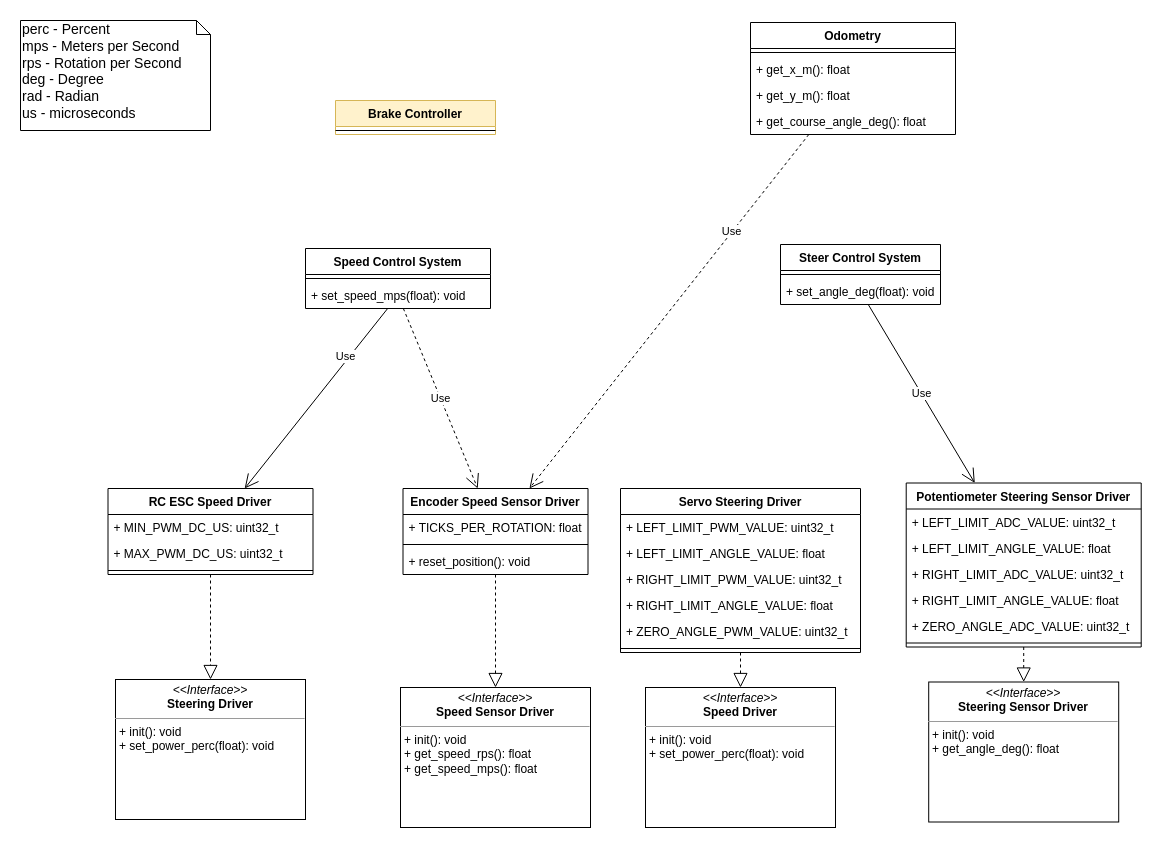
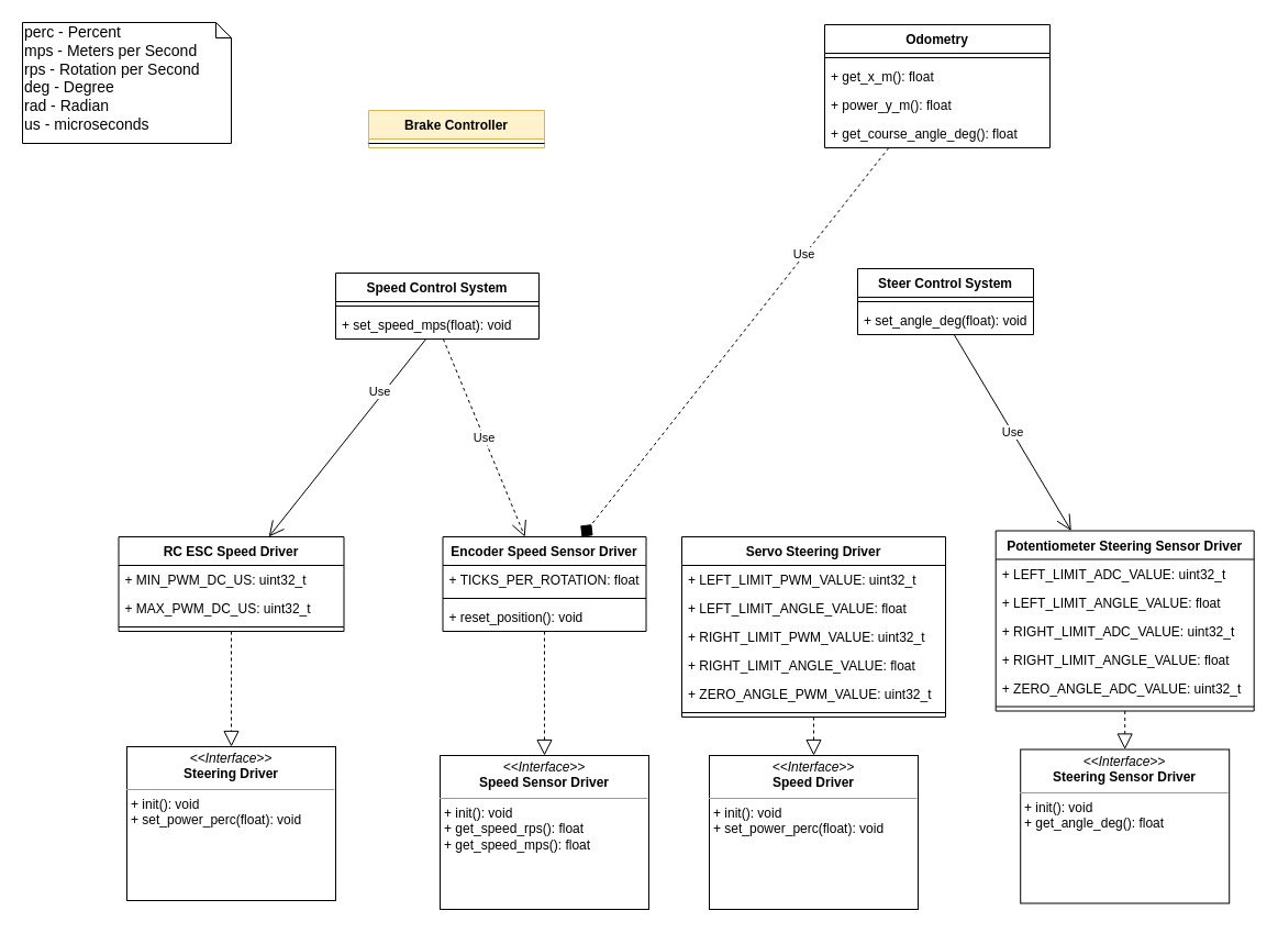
  <mxCell id="0" />
  <mxCell id="1" parent="0" />
  <mxCell id="2" value="Odometry" style="swimlane;fontStyle=1;align=center;verticalAlign=top;childLayout=stackLayout;horizontal=1;startSize=26;horizontalStack=0;resizeParent=1;resizeParentMax=0;resizeLast=0;collapsible=1;marginBottom=0;" vertex="1" parent="1"><mxGeometry x="750" y="22" width="205" height="112" as="geometry"><mxRectangle x="340" y="370" width="90" height="26" as="alternateBounds" /></mxGeometry></mxCell>
  <mxCell id="3" value="" style="line;strokeWidth=1;fillColor=none;align=left;verticalAlign=middle;spacingTop=-1;spacingLeft=3;spacingRight=3;rotatable=0;labelPosition=right;points=[];portConstraint=eastwest;" vertex="1" parent="2"><mxGeometry y="26" width="205" height="8" as="geometry" /></mxCell>
  <mxCell id="4" value="+ get_x_m(): float" style="text;strokeColor=none;fillColor=none;align=left;verticalAlign=top;spacingLeft=4;spacingRight=4;overflow=hidden;rotatable=0;points=[[0,0.5],[1,0.5]];portConstraint=eastwest;" vertex="1" parent="2"><mxGeometry y="34" width="205" height="26" as="geometry" /></mxCell>
- <mxCell id="5" value="+ get_y_m(): float" style="text;strokeColor=none;fillColor=none;align=left;verticalAlign=top;spacingLeft=4;spacingRight=4;overflow=hidden;rotatable=0;points=[[0,0.5],[1,0.5]];portConstraint=eastwest;" vertex="1" parent="2"><mxGeometry y="60" width="205" height="26" as="geometry" /></mxCell>
+ <mxCell id="5" value="+ power_y_m(): float" style="text;strokeColor=none;fillColor=none;align=left;verticalAlign=top;spacingLeft=4;spacingRight=4;overflow=hidden;rotatable=0;points=[[0,0.5],[1,0.5]];portConstraint=eastwest;" vertex="1" parent="2"><mxGeometry y="60" width="205" height="26" as="geometry" /></mxCell>
  <mxCell id="6" value="+ get_course_angle_deg(): float" style="text;strokeColor=none;fillColor=none;align=left;verticalAlign=top;spacingLeft=4;spacingRight=4;overflow=hidden;rotatable=0;points=[[0,0.5],[1,0.5]];portConstraint=eastwest;" vertex="1" parent="2"><mxGeometry y="86" width="205" height="26" as="geometry" /></mxCell>
  <mxCell id="7" value="Speed Control System" style="swimlane;fontStyle=1;align=center;verticalAlign=top;childLayout=stackLayout;horizontal=1;startSize=26;horizontalStack=0;resizeParent=1;resizeParentMax=0;resizeLast=0;collapsible=1;marginBottom=0;" vertex="1" parent="1"><mxGeometry x="305" y="248" width="185" height="60" as="geometry"><mxRectangle x="340" y="370" width="90" height="26" as="alternateBounds" /></mxGeometry></mxCell>
  <mxCell id="8" value="" style="line;strokeWidth=1;fillColor=none;align=left;verticalAlign=middle;spacingTop=-1;spacingLeft=3;spacingRight=3;rotatable=0;labelPosition=right;points=[];portConstraint=eastwest;" vertex="1" parent="7"><mxGeometry y="26" width="185" height="8" as="geometry" /></mxCell>
  <mxCell id="9" value="+ set_speed_mps(float): void" style="text;strokeColor=none;fillColor=none;align=left;verticalAlign=top;spacingLeft=4;spacingRight=4;overflow=hidden;rotatable=0;points=[[0,0.5],[1,0.5]];portConstraint=eastwest;" vertex="1" parent="7"><mxGeometry y="34" width="185" height="26" as="geometry" /></mxCell>
  <mxCell id="10" value="Steer Control System" style="swimlane;fontStyle=1;align=center;verticalAlign=top;childLayout=stackLayout;horizontal=1;startSize=26;horizontalStack=0;resizeParent=1;resizeParentMax=0;resizeLast=0;collapsible=1;marginBottom=0;" vertex="1" parent="1"><mxGeometry x="780" y="244" width="160" height="60" as="geometry"><mxRectangle x="340" y="370" width="90" height="26" as="alternateBounds" /></mxGeometry></mxCell>
  <mxCell id="11" value="" style="line;strokeWidth=1;fillColor=none;align=left;verticalAlign=middle;spacingTop=-1;spacingLeft=3;spacingRight=3;rotatable=0;labelPosition=right;points=[];portConstraint=eastwest;" vertex="1" parent="10"><mxGeometry y="26" width="160" height="8" as="geometry" /></mxCell>
  <mxCell id="12" value="+ set_angle_deg(float): void" style="text;strokeColor=none;fillColor=none;align=left;verticalAlign=top;spacingLeft=4;spacingRight=4;overflow=hidden;rotatable=0;points=[[0,0.5],[1,0.5]];portConstraint=eastwest;" vertex="1" parent="10"><mxGeometry y="34" width="160" height="26" as="geometry" /></mxCell>
  <mxCell id="13" value="Brake Controller" style="swimlane;fontStyle=1;align=center;verticalAlign=top;childLayout=stackLayout;horizontal=1;startSize=26;horizontalStack=0;resizeParent=1;resizeParentMax=0;resizeLast=0;collapsible=1;marginBottom=0;fillColor=#fff2cc;strokeColor=#d6b656;" vertex="1" parent="1"><mxGeometry x="335" y="100" width="160" height="34" as="geometry"><mxRectangle x="340" y="370" width="90" height="26" as="alternateBounds" /></mxGeometry></mxCell>
  <mxCell id="14" value="" style="line;strokeWidth=1;fillColor=none;align=left;verticalAlign=middle;spacingTop=-1;spacingLeft=3;spacingRight=3;rotatable=0;labelPosition=right;points=[];portConstraint=eastwest;" vertex="1" parent="13"><mxGeometry y="26" width="160" height="8" as="geometry" /></mxCell>
  <mxCell id="15" value="RC ESC Speed Driver" style="swimlane;fontStyle=1;align=center;verticalAlign=top;childLayout=stackLayout;horizontal=1;startSize=26;horizontalStack=0;resizeParent=1;resizeParentMax=0;resizeLast=0;collapsible=1;marginBottom=0;" vertex="1" parent="1"><mxGeometry x="107.5" y="488" width="205" height="86" as="geometry"><mxRectangle x="340" y="370" width="90" height="26" as="alternateBounds" /></mxGeometry></mxCell>
  <mxCell id="16" value="+ MIN_PWM_DC_US: uint32_t" style="text;strokeColor=none;fillColor=none;align=left;verticalAlign=top;spacingLeft=4;spacingRight=4;overflow=hidden;rotatable=0;points=[[0,0.5],[1,0.5]];portConstraint=eastwest;" vertex="1" parent="15"><mxGeometry y="26" width="205" height="26" as="geometry" /></mxCell>
  <mxCell id="17" value="+ MAX_PWM_DC_US: uint32_t" style="text;strokeColor=none;fillColor=none;align=left;verticalAlign=top;spacingLeft=4;spacingRight=4;overflow=hidden;rotatable=0;points=[[0,0.5],[1,0.5]];portConstraint=eastwest;" vertex="1" parent="15"><mxGeometry y="52" width="205" height="26" as="geometry" /></mxCell>
  <mxCell id="18" value="" style="line;strokeWidth=1;fillColor=none;align=left;verticalAlign=middle;spacingTop=-1;spacingLeft=3;spacingRight=3;rotatable=0;labelPosition=right;points=[];portConstraint=eastwest;" vertex="1" parent="15"><mxGeometry y="78" width="205" height="8" as="geometry" /></mxCell>
  <mxCell id="19" value="Encoder Speed Sensor Driver" style="swimlane;fontStyle=1;align=center;verticalAlign=top;childLayout=stackLayout;horizontal=1;startSize=26;horizontalStack=0;resizeParent=1;resizeParentMax=0;resizeLast=0;collapsible=1;marginBottom=0;" vertex="1" parent="1"><mxGeometry x="402.5" y="488" width="185" height="86" as="geometry"><mxRectangle x="265" y="336" width="90" height="26" as="alternateBounds" /></mxGeometry></mxCell>
  <mxCell id="20" value="+ TICKS_PER_ROTATION: float" style="text;strokeColor=none;fillColor=none;align=left;verticalAlign=top;spacingLeft=4;spacingRight=4;overflow=hidden;rotatable=0;points=[[0,0.5],[1,0.5]];portConstraint=eastwest;" vertex="1" parent="19"><mxGeometry y="26" width="185" height="26" as="geometry" /></mxCell>
  <mxCell id="21" value="" style="line;strokeWidth=1;fillColor=none;align=left;verticalAlign=middle;spacingTop=-1;spacingLeft=3;spacingRight=3;rotatable=0;labelPosition=right;points=[];portConstraint=eastwest;" vertex="1" parent="19"><mxGeometry y="52" width="185" height="8" as="geometry" /></mxCell>
  <mxCell id="22" value="+ reset_position(): void" style="text;strokeColor=none;fillColor=none;align=left;verticalAlign=top;spacingLeft=4;spacingRight=4;overflow=hidden;rotatable=0;points=[[0,0.5],[1,0.5]];portConstraint=eastwest;" vertex="1" parent="19"><mxGeometry y="60" width="185" height="26" as="geometry" /></mxCell>
  <mxCell id="23" value="Potentiometer Steering Sensor Driver" style="swimlane;fontStyle=1;align=center;verticalAlign=top;childLayout=stackLayout;horizontal=1;startSize=26;horizontalStack=0;resizeParent=1;resizeParentMax=0;resizeLast=0;collapsible=1;marginBottom=0;" vertex="1" parent="1"><mxGeometry x="905.714" y="482.5" width="235" height="164" as="geometry"><mxRectangle x="340" y="370" width="90" height="26" as="alternateBounds" /></mxGeometry></mxCell>
  <mxCell id="24" value="+ LEFT_LIMIT_ADC_VALUE: uint32_t" style="text;strokeColor=none;fillColor=none;align=left;verticalAlign=top;spacingLeft=4;spacingRight=4;overflow=hidden;rotatable=0;points=[[0,0.5],[1,0.5]];portConstraint=eastwest;" vertex="1" parent="23"><mxGeometry y="26" width="235" height="26" as="geometry" /></mxCell>
  <mxCell id="25" value="+ LEFT_LIMIT_ANGLE_VALUE: float" style="text;strokeColor=none;fillColor=none;align=left;verticalAlign=top;spacingLeft=4;spacingRight=4;overflow=hidden;rotatable=0;points=[[0,0.5],[1,0.5]];portConstraint=eastwest;" vertex="1" parent="23"><mxGeometry y="52" width="235" height="26" as="geometry" /></mxCell>
  <mxCell id="26" value="+ RIGHT_LIMIT_ADC_VALUE: uint32_t" style="text;strokeColor=none;fillColor=none;align=left;verticalAlign=top;spacingLeft=4;spacingRight=4;overflow=hidden;rotatable=0;points=[[0,0.5],[1,0.5]];portConstraint=eastwest;" vertex="1" parent="23"><mxGeometry y="78" width="235" height="26" as="geometry" /></mxCell>
  <mxCell id="27" value="+ RIGHT_LIMIT_ANGLE_VALUE: float" style="text;strokeColor=none;fillColor=none;align=left;verticalAlign=top;spacingLeft=4;spacingRight=4;overflow=hidden;rotatable=0;points=[[0,0.5],[1,0.5]];portConstraint=eastwest;" vertex="1" parent="23"><mxGeometry y="104" width="235" height="26" as="geometry" /></mxCell>
  <mxCell id="28" value="+ ZERO_ANGLE_ADC_VALUE: uint32_t" style="text;strokeColor=none;fillColor=none;align=left;verticalAlign=top;spacingLeft=4;spacingRight=4;overflow=hidden;rotatable=0;points=[[0,0.5],[1,0.5]];portConstraint=eastwest;" vertex="1" parent="23"><mxGeometry y="130" width="235" height="26" as="geometry" /></mxCell>
  <mxCell id="29" value="" style="line;strokeWidth=1;fillColor=none;align=left;verticalAlign=middle;spacingTop=-1;spacingLeft=3;spacingRight=3;rotatable=0;labelPosition=right;points=[];portConstraint=eastwest;" vertex="1" parent="23"><mxGeometry y="156" width="235" height="8" as="geometry" /></mxCell>
  <mxCell id="30" value="&lt;p style=&quot;margin: 0px ; margin-top: 4px ; text-align: center&quot;&gt;&lt;i&gt;&amp;lt;&amp;lt;Interface&amp;gt;&amp;gt;&lt;/i&gt;&lt;br&gt;&lt;b&gt;Steering Sensor Driver&lt;/b&gt;&lt;/p&gt;&lt;hr size=&quot;1&quot;&gt;&lt;p style=&quot;margin: 0px ; margin-left: 4px&quot;&gt;&lt;/p&gt;&lt;p style=&quot;margin: 0px ; margin-left: 4px&quot;&gt;+ init(): void&lt;br&gt;+ get_angle_deg(): float&lt;/p&gt;" style="verticalAlign=top;align=left;overflow=fill;fontSize=12;fontFamily=Helvetica;html=1;" vertex="1" parent="1"><mxGeometry x="928.214" y="681.5" width="190" height="140" as="geometry" /></mxCell>
  <mxCell id="31" value="&lt;p style=&quot;margin: 0px ; margin-top: 4px ; text-align: center&quot;&gt;&lt;i&gt;&amp;lt;&amp;lt;Interface&amp;gt;&amp;gt;&lt;/i&gt;&lt;br&gt;&lt;b&gt;Speed Sensor Driver&lt;/b&gt;&lt;/p&gt;&lt;hr size=&quot;1&quot;&gt;&lt;p style=&quot;margin: 0px ; margin-left: 4px&quot;&gt;&lt;/p&gt;&lt;p style=&quot;margin: 0px ; margin-left: 4px&quot;&gt;+ init(): void&lt;br&gt;+ get_speed_rps(): float&lt;/p&gt;&lt;p style=&quot;margin: 0px ; margin-left: 4px&quot;&gt;+ get_speed_mps(): float&lt;/p&gt;" style="verticalAlign=top;align=left;overflow=fill;fontSize=12;fontFamily=Helvetica;html=1;" vertex="1" parent="1"><mxGeometry x="400" y="687" width="190" height="140" as="geometry" /></mxCell>
  <mxCell id="32" value="Servo Steering Driver" style="swimlane;fontStyle=1;align=center;verticalAlign=top;childLayout=stackLayout;horizontal=1;startSize=26;horizontalStack=0;resizeParent=1;resizeParentMax=0;resizeLast=0;collapsible=1;marginBottom=0;" vertex="1" parent="1"><mxGeometry x="620" y="488" width="240" height="164" as="geometry"><mxRectangle x="340" y="370" width="90" height="26" as="alternateBounds" /></mxGeometry></mxCell>
  <mxCell id="33" value="+ LEFT_LIMIT_PWM_VALUE: uint32_t" style="text;strokeColor=none;fillColor=none;align=left;verticalAlign=top;spacingLeft=4;spacingRight=4;overflow=hidden;rotatable=0;points=[[0,0.5],[1,0.5]];portConstraint=eastwest;" vertex="1" parent="32"><mxGeometry y="26" width="240" height="26" as="geometry" /></mxCell>
  <mxCell id="34" value="+ LEFT_LIMIT_ANGLE_VALUE: float" style="text;strokeColor=none;fillColor=none;align=left;verticalAlign=top;spacingLeft=4;spacingRight=4;overflow=hidden;rotatable=0;points=[[0,0.5],[1,0.5]];portConstraint=eastwest;" vertex="1" parent="32"><mxGeometry y="52" width="240" height="26" as="geometry" /></mxCell>
  <mxCell id="35" value="+ RIGHT_LIMIT_PWM_VALUE: uint32_t" style="text;strokeColor=none;fillColor=none;align=left;verticalAlign=top;spacingLeft=4;spacingRight=4;overflow=hidden;rotatable=0;points=[[0,0.5],[1,0.5]];portConstraint=eastwest;" vertex="1" parent="32"><mxGeometry y="78" width="240" height="26" as="geometry" /></mxCell>
  <mxCell id="36" value="+ RIGHT_LIMIT_ANGLE_VALUE: float" style="text;strokeColor=none;fillColor=none;align=left;verticalAlign=top;spacingLeft=4;spacingRight=4;overflow=hidden;rotatable=0;points=[[0,0.5],[1,0.5]];portConstraint=eastwest;" vertex="1" parent="32"><mxGeometry y="104" width="240" height="26" as="geometry" /></mxCell>
  <mxCell id="37" value="+ ZERO_ANGLE_PWM_VALUE: uint32_t" style="text;strokeColor=none;fillColor=none;align=left;verticalAlign=top;spacingLeft=4;spacingRight=4;overflow=hidden;rotatable=0;points=[[0,0.5],[1,0.5]];portConstraint=eastwest;" vertex="1" parent="32"><mxGeometry y="130" width="240" height="26" as="geometry" /></mxCell>
  <mxCell id="38" value="" style="line;strokeWidth=1;fillColor=none;align=left;verticalAlign=middle;spacingTop=-1;spacingLeft=3;spacingRight=3;rotatable=0;labelPosition=right;points=[];portConstraint=eastwest;" vertex="1" parent="32"><mxGeometry y="156" width="240" height="8" as="geometry" /></mxCell>
  <mxCell id="39" value="&lt;p style=&quot;margin: 0px ; margin-top: 4px ; text-align: center&quot;&gt;&lt;i&gt;&amp;lt;&amp;lt;Interface&amp;gt;&amp;gt;&lt;/i&gt;&lt;br&gt;&lt;b&gt;Steering Driver&lt;/b&gt;&lt;/p&gt;&lt;hr size=&quot;1&quot;&gt;&lt;p style=&quot;margin: 0px ; margin-left: 4px&quot;&gt;&lt;/p&gt;&lt;p style=&quot;margin: 0px ; margin-left: 4px&quot;&gt;+ init(): void&lt;br&gt;+ set_power_perc(float): void&lt;/p&gt;" style="verticalAlign=top;align=left;overflow=fill;fontSize=12;fontFamily=Helvetica;html=1;" vertex="1" parent="1"><mxGeometry x="115" y="679" width="190" height="140" as="geometry" /></mxCell>
  <mxCell id="40" value="&lt;p style=&quot;margin: 0px ; margin-top: 4px ; text-align: center&quot;&gt;&lt;i&gt;&amp;lt;&amp;lt;Interface&amp;gt;&amp;gt;&lt;/i&gt;&lt;br&gt;&lt;b&gt;Speed Driver&lt;/b&gt;&lt;/p&gt;&lt;hr size=&quot;1&quot;&gt;&lt;p style=&quot;margin: 0px ; margin-left: 4px&quot;&gt;&lt;/p&gt;&lt;p style=&quot;margin: 0px ; margin-left: 4px&quot;&gt;+ init(): void&lt;br&gt;+ set_power_perc(float): void&lt;/p&gt;" style="verticalAlign=top;align=left;overflow=fill;fontSize=12;fontFamily=Helvetica;html=1;" vertex="1" parent="1"><mxGeometry x="645" y="687" width="190" height="140" as="geometry" /></mxCell>
  <mxCell id="41" value="" style="endArrow=block;dashed=1;endFill=0;endSize=12;html=1;" edge="1" parent="1" source="23" target="30"><mxGeometry width="160" relative="1" as="geometry"><mxPoint x="1027.825" y="562.5" as="sourcePoint" /><mxPoint x="1065.714" y="806.5" as="targetPoint" /></mxGeometry></mxCell>
  <mxCell id="42" value="" style="endArrow=block;dashed=1;endFill=0;endSize=12;html=1;" edge="1" parent="1" source="19" target="31"><mxGeometry width="160" relative="1" as="geometry"><mxPoint x="91" y="512" as="sourcePoint" /><mxPoint x="-95" y="812" as="targetPoint" /></mxGeometry></mxCell>
  <mxCell id="43" value="" style="endArrow=block;dashed=1;endFill=0;endSize=12;html=1;" edge="1" parent="1" source="15" target="39"><mxGeometry width="160" relative="1" as="geometry"><mxPoint x="316.527" y="568" as="sourcePoint" /><mxPoint x="-70" y="812" as="targetPoint" /></mxGeometry></mxCell>
  <mxCell id="44" value="" style="endArrow=block;dashed=1;endFill=0;endSize=12;html=1;" edge="1" parent="1" source="32" target="40"><mxGeometry width="160" relative="1" as="geometry"><mxPoint x="435" y="568" as="sourcePoint" /><mxPoint x="-140" y="812" as="targetPoint" /></mxGeometry></mxCell>
  <mxCell id="45" value="Use" style="endArrow=open;endSize=12;dashed=0;html=1;" edge="1" parent="1" source="9" target="15"><mxGeometry x="-0.445" y="-3" width="160" relative="1" as="geometry"><mxPoint x="-220" y="812" as="sourcePoint" /><mxPoint x="-60" y="812" as="targetPoint" /><mxPoint as="offset" /></mxGeometry></mxCell>
  <mxCell id="46" value="Use" style="endArrow=open;endSize=12;dashed=1;html=1;" edge="1" parent="1" source="9" target="19"><mxGeometry width="160" relative="1" as="geometry"><mxPoint x="22.241" y="426" as="sourcePoint" /><mxPoint x="-68.056" y="518" as="targetPoint" /></mxGeometry></mxCell>
  <mxCell id="47" value="Use" style="endArrow=open;endSize=12;dashed=0;html=1;" edge="1" parent="1" source="12" target="23"><mxGeometry width="160" relative="1" as="geometry"><mxPoint x="43.907" y="426" as="sourcePoint" /><mxPoint x="106.944" y="518" as="targetPoint" /></mxGeometry></mxCell>
- <mxCell id="48" value="Use" style="endArrow=open;endSize=12;dashed=1;html=1;" edge="1" parent="1" source="2" target="19"><mxGeometry x="-0.451" y="-1" width="160" relative="1" as="geometry"><mxPoint x="102.92" y="430" as="sourcePoint" /><mxPoint x="-46.546" y="518" as="targetPoint" /><mxPoint as="offset" /></mxGeometry></mxCell>
+ <mxCell id="48" value="Use" style="endArrow=diamond;endSize=12;dashed=1;html=1;" edge="1" parent="1" source="2" target="19"><mxGeometry x="-0.451" y="-1" width="160" relative="1" as="geometry"><mxPoint x="102.92" y="430" as="sourcePoint" /><mxPoint x="-46.546" y="518" as="targetPoint" /><mxPoint as="offset" /></mxGeometry></mxCell>
  <mxCell id="49" value="perc - Percent&lt;br style=&quot;font-size: 14px;&quot;&gt;mps - Meters per Second&lt;br style=&quot;font-size: 14px;&quot;&gt;rps - Rotation per Second&lt;br style=&quot;font-size: 14px;&quot;&gt;deg - Degree&lt;br style=&quot;font-size: 14px;&quot;&gt;rad - Radian&lt;br style=&quot;font-size: 14px;&quot;&gt;us - microseconds" style="shape=note;whiteSpace=wrap;html=1;size=14;verticalAlign=top;align=left;spacingTop=-6;fontSize=14;" vertex="1" parent="1"><mxGeometry x="20" y="20" width="190" height="110" as="geometry" /></mxCell>
